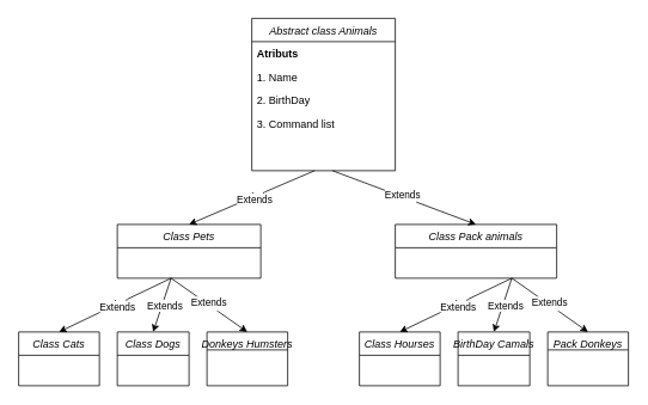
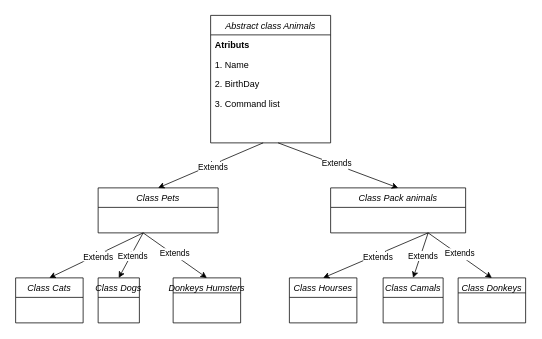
  <mxCell id="0" />
  <mxCell id="1" parent="0" />
  <mxCell id="2" value="Abstract class Animals" style="swimlane;fontStyle=2;align=center;verticalAlign=top;childLayout=stackLayout;horizontal=1;startSize=26;horizontalStack=0;resizeParent=1;resizeLast=0;collapsible=1;marginBottom=0;rounded=0;shadow=0;strokeWidth=1;" parent="1" vertex="1"><mxGeometry x="280" y="20" width="160" height="170" as="geometry"><mxRectangle x="230" y="140" width="160" height="26" as="alternateBounds" /></mxGeometry></mxCell>
  <mxCell id="3" value="Atributs" style="text;align=left;verticalAlign=top;spacingLeft=4;spacingRight=4;overflow=hidden;rotatable=0;points=[[0,0.5],[1,0.5]];portConstraint=eastwest;fontStyle=1" parent="2" vertex="1"><mxGeometry y="26" width="160" height="26" as="geometry" /></mxCell>
  <mxCell id="4" value="1. Name" style="text;align=left;verticalAlign=top;spacingLeft=4;spacingRight=4;overflow=hidden;rotatable=0;points=[[0,0.5],[1,0.5]];portConstraint=eastwest;" vertex="1" parent="2"><mxGeometry y="52" width="160" height="26" as="geometry" /></mxCell>
  <mxCell id="5" value="2. BirthDay" style="text;align=left;verticalAlign=top;spacingLeft=4;spacingRight=4;overflow=hidden;rotatable=0;points=[[0,0.5],[1,0.5]];portConstraint=eastwest;rounded=0;shadow=0;html=0;" parent="2" vertex="1"><mxGeometry y="78" width="160" height="26" as="geometry" /></mxCell>
  <mxCell id="6" value="3. Command list" style="text;align=left;verticalAlign=top;spacingLeft=4;spacingRight=4;overflow=hidden;rotatable=0;points=[[0,0.5],[1,0.5]];portConstraint=eastwest;rounded=0;shadow=0;html=0;" vertex="1" parent="2"><mxGeometry y="104" width="160" height="26" as="geometry" /></mxCell>
  <mxCell id="7" value="Class Pets" style="swimlane;fontStyle=2;align=center;verticalAlign=top;childLayout=stackLayout;horizontal=1;startSize=26;horizontalStack=0;resizeParent=1;resizeLast=0;collapsible=1;marginBottom=0;rounded=0;shadow=0;strokeWidth=1;" vertex="1" parent="1"><mxGeometry x="130" y="250" width="160" height="60" as="geometry"><mxRectangle x="230" y="140" width="160" height="26" as="alternateBounds" /></mxGeometry></mxCell>
  <mxCell id="8" value="" style="endArrow=classic;html=1;rounded=0;entryX=0.5;entryY=0;entryDx=0;entryDy=0;" edge="1" parent="1" target="7"><mxGeometry relative="1" as="geometry"><mxPoint x="350" y="190" as="sourcePoint" /><mxPoint x="400" y="260" as="targetPoint" /></mxGeometry></mxCell>
  <mxCell id="9" value="Label" style="edgeLabel;resizable=0;html=1;;align=center;verticalAlign=middle;" connectable="0" vertex="1" parent="8"><mxGeometry relative="1" as="geometry" /></mxCell>
  <mxCell id="10" value="Extends" style="edgeLabel;html=1;align=center;verticalAlign=middle;resizable=0;points=[];" vertex="1" connectable="0" parent="8"><mxGeometry x="-0.032" y="3" relative="1" as="geometry"><mxPoint x="-1" as="offset" /></mxGeometry></mxCell>
  <mxCell id="11" value="Class Pack animals" style="swimlane;fontStyle=2;align=center;verticalAlign=top;childLayout=stackLayout;horizontal=1;startSize=26;horizontalStack=0;resizeParent=1;resizeLast=0;collapsible=1;marginBottom=0;rounded=0;shadow=0;strokeWidth=1;" vertex="1" parent="1"><mxGeometry x="440" y="250" width="180" height="60" as="geometry"><mxRectangle x="230" y="140" width="160" height="26" as="alternateBounds" /></mxGeometry></mxCell>
  <mxCell id="12" value="" style="endArrow=classic;html=1;rounded=0;entryX=0.5;entryY=0;entryDx=0;entryDy=0;" edge="1" parent="1" target="11"><mxGeometry relative="1" as="geometry"><mxPoint x="370" y="190" as="sourcePoint" /><mxPoint x="410" y="270" as="targetPoint" /></mxGeometry></mxCell>
  <mxCell id="13" value="Label" style="edgeLabel;resizable=0;html=1;;align=center;verticalAlign=middle;" connectable="0" vertex="1" parent="12"><mxGeometry relative="1" as="geometry" /></mxCell>
  <mxCell id="14" value="Extends" style="edgeLabel;html=1;align=center;verticalAlign=middle;resizable=0;points=[];" vertex="1" connectable="0" parent="12"><mxGeometry x="-0.032" y="3" relative="1" as="geometry"><mxPoint x="-1" as="offset" /></mxGeometry></mxCell>
  <mxCell id="15" value="Class Cats" style="swimlane;fontStyle=2;align=center;verticalAlign=top;childLayout=stackLayout;horizontal=1;startSize=26;horizontalStack=0;resizeParent=1;resizeLast=0;collapsible=1;marginBottom=0;rounded=0;shadow=0;strokeWidth=1;" vertex="1" parent="1"><mxGeometry x="20" y="370" width="90" height="60" as="geometry"><mxRectangle x="230" y="140" width="160" height="26" as="alternateBounds" /></mxGeometry></mxCell>
  <mxCell id="16" value="" style="endArrow=classic;html=1;rounded=0;entryX=0.5;entryY=0;entryDx=0;entryDy=0;" edge="1" parent="1" target="15"><mxGeometry relative="1" as="geometry"><mxPoint x="190" y="310" as="sourcePoint" /><mxPoint x="50" y="370" as="targetPoint" /></mxGeometry></mxCell>
  <mxCell id="17" value="Label" style="edgeLabel;resizable=0;html=1;;align=center;verticalAlign=middle;" connectable="0" vertex="1" parent="16"><mxGeometry relative="1" as="geometry" /></mxCell>
  <mxCell id="18" value="Extends" style="edgeLabel;html=1;align=center;verticalAlign=middle;resizable=0;points=[];" vertex="1" connectable="0" parent="16"><mxGeometry x="-0.032" y="3" relative="1" as="geometry"><mxPoint x="-1" as="offset" /></mxGeometry></mxCell>
- <mxCell id="19" value="Class Dogs" style="swimlane;fontStyle=2;align=center;verticalAlign=top;childLayout=stackLayout;horizontal=1;startSize=26;horizontalStack=0;resizeParent=1;resizeLast=0;collapsible=1;marginBottom=0;rounded=0;shadow=0;strokeWidth=1;" vertex="1" parent="1"><mxGeometry x="130" y="370" width="80" height="60" as="geometry"><mxRectangle x="230" y="140" width="160" height="26" as="alternateBounds" /></mxGeometry></mxCell>
+ <mxCell id="19" value="Class Dogs" style="swimlane;fontStyle=2;align=center;verticalAlign=top;childLayout=stackLayout;horizontal=1;startSize=26;horizontalStack=0;resizeParent=1;resizeLast=0;collapsible=1;marginBottom=0;rounded=0;shadow=0;strokeWidth=1;" vertex="1" parent="1"><mxGeometry x="130" y="370" width="55" height="60" as="geometry"><mxRectangle x="230" y="140" width="160" height="26" as="alternateBounds" /></mxGeometry></mxCell>
  <mxCell id="20" value="" style="endArrow=classic;html=1;rounded=0;entryX=0.5;entryY=0;entryDx=0;entryDy=0;" edge="1" parent="1" target="19"><mxGeometry relative="1" as="geometry"><mxPoint x="190" y="310" as="sourcePoint" /><mxPoint x="75" y="380" as="targetPoint" /></mxGeometry></mxCell>
  <mxCell id="21" value="Label" style="edgeLabel;resizable=0;html=1;;align=center;verticalAlign=middle;" connectable="0" vertex="1" parent="20"><mxGeometry relative="1" as="geometry" /></mxCell>
  <mxCell id="22" value="Extends" style="edgeLabel;html=1;align=center;verticalAlign=middle;resizable=0;points=[];" vertex="1" connectable="0" parent="20"><mxGeometry x="-0.032" y="3" relative="1" as="geometry"><mxPoint x="-1" as="offset" /></mxGeometry></mxCell>
  <mxCell id="23" value="Donkeys Humsters" style="swimlane;fontStyle=2;align=center;verticalAlign=top;childLayout=stackLayout;horizontal=1;startSize=20;horizontalStack=0;resizeParent=1;resizeLast=0;collapsible=1;marginBottom=0;rounded=0;shadow=0;strokeWidth=1;" vertex="1" parent="1"><mxGeometry x="230" y="370" width="90" height="60" as="geometry"><mxRectangle x="230" y="140" width="160" height="26" as="alternateBounds" /></mxGeometry></mxCell>
  <mxCell id="24" value="" style="endArrow=classic;html=1;rounded=0;entryX=0.5;entryY=0;entryDx=0;entryDy=0;exitX=0.5;exitY=1;exitDx=0;exitDy=0;" edge="1" parent="1" target="23"><mxGeometry relative="1" as="geometry"><mxPoint x="190" y="310" as="sourcePoint" /><mxPoint x="180" y="380" as="targetPoint" /></mxGeometry></mxCell>
  <mxCell id="25" value="Label" style="edgeLabel;resizable=0;html=1;;align=center;verticalAlign=middle;" connectable="0" vertex="1" parent="24"><mxGeometry relative="1" as="geometry" /></mxCell>
  <mxCell id="26" value="Extends" style="edgeLabel;html=1;align=center;verticalAlign=middle;resizable=0;points=[];" vertex="1" connectable="0" parent="24"><mxGeometry x="-0.032" y="3" relative="1" as="geometry"><mxPoint x="-1" as="offset" /></mxGeometry></mxCell>
- <mxCell id="27" value="Class Hourses" style="swimlane;fontStyle=2;align=center;verticalAlign=top;childLayout=stackLayout;horizontal=1;startSize=26;horizontalStack=0;resizeParent=1;resizeLast=0;collapsible=1;marginBottom=0;rounded=0;shadow=0;strokeWidth=1;" vertex="1" parent="1"><mxGeometry x="400" y="370" width="90" height="60" as="geometry"><mxRectangle x="230" y="140" width="160" height="26" as="alternateBounds" /></mxGeometry></mxCell>
+ <mxCell id="27" value="Class Hourses" style="swimlane;fontStyle=2;align=center;verticalAlign=top;childLayout=stackLayout;horizontal=1;startSize=26;horizontalStack=0;resizeParent=1;resizeLast=0;collapsible=1;marginBottom=0;rounded=0;shadow=0;strokeWidth=1;" vertex="1" parent="1"><mxGeometry x="385" y="370" width="90" height="60" as="geometry"><mxRectangle x="230" y="140" width="160" height="26" as="alternateBounds" /></mxGeometry></mxCell>
  <mxCell id="28" value="" style="endArrow=classic;html=1;rounded=0;entryX=0.5;entryY=0;entryDx=0;entryDy=0;" edge="1" parent="1" target="27"><mxGeometry relative="1" as="geometry"><mxPoint x="570" y="310" as="sourcePoint" /><mxPoint x="430" y="370" as="targetPoint" /></mxGeometry></mxCell>
  <mxCell id="29" value="Label" style="edgeLabel;resizable=0;html=1;;align=center;verticalAlign=middle;" connectable="0" vertex="1" parent="28"><mxGeometry relative="1" as="geometry" /></mxCell>
  <mxCell id="30" value="Extends" style="edgeLabel;html=1;align=center;verticalAlign=middle;resizable=0;points=[];" vertex="1" connectable="0" parent="28"><mxGeometry x="-0.032" y="3" relative="1" as="geometry"><mxPoint x="-1" as="offset" /></mxGeometry></mxCell>
- <mxCell id="31" value="BirthDay Camals" style="swimlane;fontStyle=2;align=center;verticalAlign=top;childLayout=stackLayout;horizontal=1;startSize=26;horizontalStack=0;resizeParent=1;resizeLast=0;collapsible=1;marginBottom=0;rounded=0;shadow=0;strokeWidth=1;" vertex="1" parent="1"><mxGeometry x="510" y="370" width="80" height="60" as="geometry"><mxRectangle x="230" y="140" width="160" height="26" as="alternateBounds" /></mxGeometry></mxCell>
+ <mxCell id="31" value="Class Camals" style="swimlane;fontStyle=2;align=center;verticalAlign=top;childLayout=stackLayout;horizontal=1;startSize=26;horizontalStack=0;resizeParent=1;resizeLast=0;collapsible=1;marginBottom=0;rounded=0;shadow=0;strokeWidth=1;" vertex="1" parent="1"><mxGeometry x="510" y="370" width="80" height="60" as="geometry"><mxRectangle x="230" y="140" width="160" height="26" as="alternateBounds" /></mxGeometry></mxCell>
  <mxCell id="32" value="" style="endArrow=classic;html=1;rounded=0;entryX=0.5;entryY=0;entryDx=0;entryDy=0;" edge="1" parent="1" target="31"><mxGeometry relative="1" as="geometry"><mxPoint x="570" y="310" as="sourcePoint" /><mxPoint x="455" y="380" as="targetPoint" /></mxGeometry></mxCell>
  <mxCell id="33" value="Label" style="edgeLabel;resizable=0;html=1;;align=center;verticalAlign=middle;" connectable="0" vertex="1" parent="32"><mxGeometry relative="1" as="geometry" /></mxCell>
  <mxCell id="34" value="Extends" style="edgeLabel;html=1;align=center;verticalAlign=middle;resizable=0;points=[];" vertex="1" connectable="0" parent="32"><mxGeometry x="-0.032" y="3" relative="1" as="geometry"><mxPoint x="-1" as="offset" /></mxGeometry></mxCell>
- <mxCell id="35" value="Pack Donkeys" style="swimlane;fontStyle=2;align=center;verticalAlign=top;childLayout=stackLayout;horizontal=1;startSize=20;horizontalStack=0;resizeParent=1;resizeLast=0;collapsible=1;marginBottom=0;rounded=0;shadow=0;strokeWidth=1;" vertex="1" parent="1"><mxGeometry x="610" y="370" width="90" height="60" as="geometry"><mxRectangle x="230" y="140" width="160" height="26" as="alternateBounds" /></mxGeometry></mxCell>
+ <mxCell id="35" value="Class Donkeys" style="swimlane;fontStyle=2;align=center;verticalAlign=top;childLayout=stackLayout;horizontal=1;startSize=20;horizontalStack=0;resizeParent=1;resizeLast=0;collapsible=1;marginBottom=0;rounded=0;shadow=0;strokeWidth=1;" vertex="1" parent="1"><mxGeometry x="610" y="370" width="90" height="60" as="geometry"><mxRectangle x="230" y="140" width="160" height="26" as="alternateBounds" /></mxGeometry></mxCell>
  <mxCell id="36" value="" style="endArrow=classic;html=1;rounded=0;entryX=0.5;entryY=0;entryDx=0;entryDy=0;exitX=0.5;exitY=1;exitDx=0;exitDy=0;" edge="1" parent="1" target="35"><mxGeometry relative="1" as="geometry"><mxPoint x="570" y="310" as="sourcePoint" /><mxPoint x="560" y="380" as="targetPoint" /></mxGeometry></mxCell>
  <mxCell id="37" value="Label" style="edgeLabel;resizable=0;html=1;;align=center;verticalAlign=middle;" connectable="0" vertex="1" parent="36"><mxGeometry relative="1" as="geometry" /></mxCell>
  <mxCell id="38" value="Extends" style="edgeLabel;html=1;align=center;verticalAlign=middle;resizable=0;points=[];" vertex="1" connectable="0" parent="36"><mxGeometry x="-0.032" y="3" relative="1" as="geometry"><mxPoint x="-1" as="offset" /></mxGeometry></mxCell>
